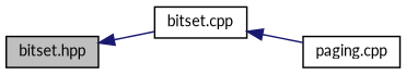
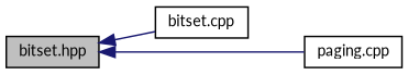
  digraph {
    fontname=Lato
    rankdir=LR
    node [color=black fillcolor=white fontname=Lato fontsize=10 shape=record style=filled]
    edge [color=midnightblue dir=back fontname=Lato fontsize=10 labelfontname=Helvetica labelfontsize=10 style=solid]
    n1 [fillcolor=grey75 fontcolor=black height=0.2 label="bitset.hpp" width=0.4]
    n2 [height=0.2 label="bitset.cpp" width=0.4]
    n3 [height=0.2 label="paging.cpp" width=0.4]
    n1 -> n2
-   n2 -> n3
+   n1 -> n3
  }
